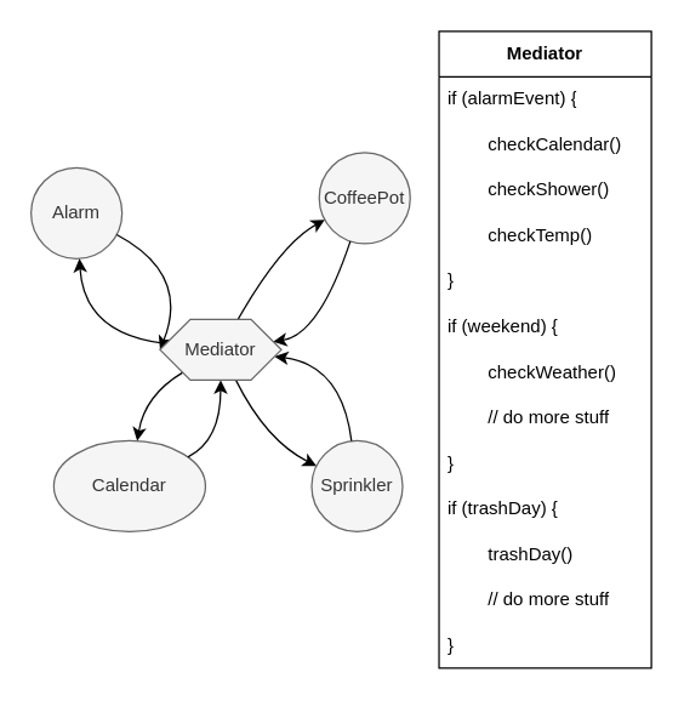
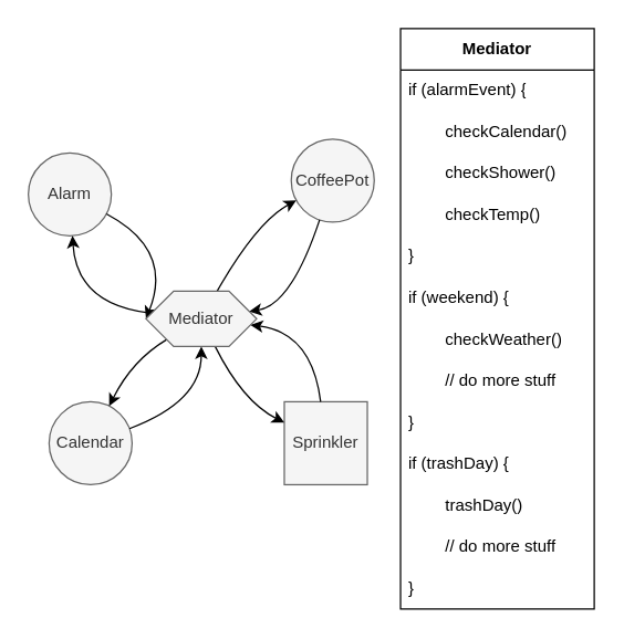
  <mxCell id="0" />
  <mxCell id="1" parent="0" />
  <mxCell id="2" value="Alarm" style="ellipse;whiteSpace=wrap;html=1;aspect=fixed;fillColor=#f5f5f5;fontColor=#333333;strokeColor=#666666;" parent="1" vertex="1"><mxGeometry x="20" y="110" width="60" height="60" as="geometry" /></mxCell>
- <mxCell id="3" value="Sprinkler" style="ellipse;whiteSpace=wrap;html=1;aspect=fixed;fillColor=#f5f5f5;fontColor=#333333;strokeColor=#666666;" parent="1" vertex="1"><mxGeometry x="205" y="290" width="60" height="60" as="geometry" /></mxCell>
- <mxCell id="4" value="Calendar" style="ellipse;whiteSpace=wrap;html=1;aspect=fixed;fillColor=#f5f5f5;fontColor=#333333;strokeColor=#666666;" parent="1" vertex="1"><mxGeometry x="35" y="290" width="100" height="60" as="geometry" /></mxCell>
+ <mxCell id="3" value="Sprinkler" style="whiteSpace=wrap;html=1;aspect=fixed;fillColor=#f5f5f5;fontColor=#333333;strokeColor=#666666;rounded=0;" parent="1" vertex="1"><mxGeometry x="205" y="290" width="60" height="60" as="geometry" /></mxCell>
+ <mxCell id="4" value="Calendar" style="ellipse;whiteSpace=wrap;html=1;aspect=fixed;fillColor=#f5f5f5;fontColor=#333333;strokeColor=#666666;" parent="1" vertex="1"><mxGeometry x="35" y="290" width="60" height="60" as="geometry" /></mxCell>
  <mxCell id="5" value="CoffeePot" style="ellipse;whiteSpace=wrap;html=1;aspect=fixed;fillColor=#f5f5f5;fontColor=#333333;strokeColor=#666666;" parent="1" vertex="1"><mxGeometry x="210" y="100" width="60" height="60" as="geometry" /></mxCell>
  <mxCell id="6" value="" style="endArrow=classic;html=1;curved=1;" parent="1" source="28" target="5" edge="1"><mxGeometry width="50" height="50" relative="1" as="geometry"><mxPoint x="-85" y="290" as="sourcePoint" /><mxPoint x="-35" y="240" as="targetPoint" /><Array as="points"><mxPoint x="185" y="160" /></Array></mxGeometry></mxCell>
  <mxCell id="7" value="" style="endArrow=classic;html=1;curved=1;" parent="1" source="28" target="3" edge="1"><mxGeometry width="50" height="50" relative="1" as="geometry"><mxPoint x="122.752" y="166.424" as="sourcePoint" /><mxPoint x="192.74" y="167.475" as="targetPoint" /><Array as="points"><mxPoint x="175" y="290" /></Array></mxGeometry></mxCell>
  <mxCell id="8" value="" style="endArrow=classic;html=1;curved=1;" parent="1" source="5" target="28" edge="1"><mxGeometry width="50" height="50" relative="1" as="geometry"><mxPoint x="132.752" y="176.424" as="sourcePoint" /><mxPoint x="202.74" y="177.475" as="targetPoint" /><Array as="points"><mxPoint x="210" y="220" /></Array></mxGeometry></mxCell>
  <mxCell id="9" value="" style="endArrow=classic;html=1;curved=1;" parent="1" source="4" target="28" edge="1"><mxGeometry width="50" height="50" relative="1" as="geometry"><mxPoint x="142.752" y="186.424" as="sourcePoint" /><mxPoint x="212.74" y="187.475" as="targetPoint" /><Array as="points"><mxPoint x="145" y="290" /></Array></mxGeometry></mxCell>
  <mxCell id="10" value="" style="endArrow=classic;html=1;curved=1;" parent="1" source="2" target="28" edge="1"><mxGeometry width="50" height="50" relative="1" as="geometry"><mxPoint x="152.752" y="196.424" as="sourcePoint" /><mxPoint x="222.74" y="197.475" as="targetPoint" /><Array as="points"><mxPoint x="125" y="180" /><mxPoint x="105" y="230" /></Array></mxGeometry></mxCell>
  <mxCell id="11" value="" style="endArrow=classic;html=1;curved=1;" parent="1" source="3" target="28" edge="1"><mxGeometry width="50" height="50" relative="1" as="geometry"><mxPoint x="162.752" y="206.424" as="sourcePoint" /><mxPoint x="232.74" y="207.475" as="targetPoint" /><Array as="points"><mxPoint x="225" y="240" /></Array></mxGeometry></mxCell>
  <mxCell id="12" value="" style="endArrow=classic;html=1;curved=1;" parent="1" source="28" target="2" edge="1"><mxGeometry width="50" height="50" relative="1" as="geometry"><mxPoint x="235.046" y="284.046" as="sourcePoint" /><mxPoint x="233.416" y="206.833" as="targetPoint" /><Array as="points"><mxPoint x="55" y="220" /></Array></mxGeometry></mxCell>
  <mxCell id="13" value="" style="endArrow=classic;html=1;curved=1;" parent="1" source="28" target="4" edge="1"><mxGeometry width="50" height="50" relative="1" as="geometry"><mxPoint x="245.046" y="294.046" as="sourcePoint" /><mxPoint x="243.416" y="216.833" as="targetPoint" /><Array as="points"><mxPoint x="95" y="260" /></Array></mxGeometry></mxCell>
  <mxCell id="14" value="Mediator" style="swimlane;fontStyle=1;childLayout=stackLayout;horizontal=1;startSize=30;horizontalStack=0;resizeParent=1;resizeParentMax=0;resizeLast=0;collapsible=1;marginBottom=0;whiteSpace=wrap;html=1;" parent="1" vertex="1"><mxGeometry x="289" y="20" width="140" height="420" as="geometry" /></mxCell>
  <mxCell id="15" value="if (alarmEvent) {" style="text;strokeColor=none;fillColor=none;align=left;verticalAlign=middle;spacingLeft=4;spacingRight=4;overflow=hidden;points=[[0,0.5],[1,0.5]];portConstraint=eastwest;rotatable=0;whiteSpace=wrap;html=1;" parent="14" vertex="1"><mxGeometry y="30" width="140" height="30" as="geometry" /></mxCell>
  <mxCell id="16" value="&lt;span style=&quot;white-space: pre;&quot;&gt;&#09;&lt;/span&gt;checkCalendar()" style="text;strokeColor=none;fillColor=none;align=left;verticalAlign=middle;spacingLeft=4;spacingRight=4;overflow=hidden;points=[[0,0.5],[1,0.5]];portConstraint=eastwest;rotatable=0;whiteSpace=wrap;html=1;" parent="14" vertex="1"><mxGeometry y="60" width="140" height="30" as="geometry" /></mxCell>
  <mxCell id="17" value="&lt;span style=&quot;white-space: pre;&quot;&gt;&#09;&lt;/span&gt;checkShower()" style="text;strokeColor=none;fillColor=none;align=left;verticalAlign=middle;spacingLeft=4;spacingRight=4;overflow=hidden;points=[[0,0.5],[1,0.5]];portConstraint=eastwest;rotatable=0;whiteSpace=wrap;html=1;" parent="14" vertex="1"><mxGeometry y="90" width="140" height="30" as="geometry" /></mxCell>
  <mxCell id="18" value="&lt;span style=&quot;white-space: pre;&quot;&gt;&#09;&lt;/span&gt;checkTemp()" style="text;strokeColor=none;fillColor=none;align=left;verticalAlign=middle;spacingLeft=4;spacingRight=4;overflow=hidden;points=[[0,0.5],[1,0.5]];portConstraint=eastwest;rotatable=0;whiteSpace=wrap;html=1;" parent="14" vertex="1"><mxGeometry y="120" width="140" height="30" as="geometry" /></mxCell>
  <mxCell id="19" value="}" style="text;strokeColor=none;fillColor=none;align=left;verticalAlign=middle;spacingLeft=4;spacingRight=4;overflow=hidden;points=[[0,0.5],[1,0.5]];portConstraint=eastwest;rotatable=0;whiteSpace=wrap;html=1;" vertex="1" parent="14"><mxGeometry y="150" width="140" height="30" as="geometry" /></mxCell>
  <mxCell id="20" value="if (weekend) {" style="text;strokeColor=none;fillColor=none;align=left;verticalAlign=middle;spacingLeft=4;spacingRight=4;overflow=hidden;points=[[0,0.5],[1,0.5]];portConstraint=eastwest;rotatable=0;whiteSpace=wrap;html=1;" vertex="1" parent="14"><mxGeometry y="180" width="140" height="30" as="geometry" /></mxCell>
  <mxCell id="21" value="&lt;span style=&quot;white-space: pre;&quot;&gt;&#09;&lt;/span&gt;checkWeather()" style="text;strokeColor=none;fillColor=none;align=left;verticalAlign=middle;spacingLeft=4;spacingRight=4;overflow=hidden;points=[[0,0.5],[1,0.5]];portConstraint=eastwest;rotatable=0;whiteSpace=wrap;html=1;" parent="14" vertex="1"><mxGeometry y="210" width="140" height="30" as="geometry" /></mxCell>
  <mxCell id="22" value="&lt;span style=&quot;white-space: pre;&quot;&gt;&#09;&lt;/span&gt;// do more stuff" style="text;strokeColor=none;fillColor=none;align=left;verticalAlign=middle;spacingLeft=4;spacingRight=4;overflow=hidden;points=[[0,0.5],[1,0.5]];portConstraint=eastwest;rotatable=0;whiteSpace=wrap;html=1;" parent="14" vertex="1"><mxGeometry y="240" width="140" height="30" as="geometry" /></mxCell>
  <mxCell id="23" value="}" style="text;strokeColor=none;fillColor=none;align=left;verticalAlign=middle;spacingLeft=4;spacingRight=4;overflow=hidden;points=[[0,0.5],[1,0.5]];portConstraint=eastwest;rotatable=0;whiteSpace=wrap;html=1;" parent="14" vertex="1"><mxGeometry y="270" width="140" height="30" as="geometry" /></mxCell>
  <mxCell id="24" value="if (trashDay) {" style="text;strokeColor=none;fillColor=none;align=left;verticalAlign=middle;spacingLeft=4;spacingRight=4;overflow=hidden;points=[[0,0.5],[1,0.5]];portConstraint=eastwest;rotatable=0;whiteSpace=wrap;html=1;" vertex="1" parent="14"><mxGeometry y="300" width="140" height="30" as="geometry" /></mxCell>
  <mxCell id="25" value="&lt;span style=&quot;white-space: pre;&quot;&gt;&#09;&lt;/span&gt;trashDay()" style="text;strokeColor=none;fillColor=none;align=left;verticalAlign=middle;spacingLeft=4;spacingRight=4;overflow=hidden;points=[[0,0.5],[1,0.5]];portConstraint=eastwest;rotatable=0;whiteSpace=wrap;html=1;" vertex="1" parent="14"><mxGeometry y="330" width="140" height="30" as="geometry" /></mxCell>
  <mxCell id="26" value="&lt;span style=&quot;white-space: pre;&quot;&gt;&#09;&lt;/span&gt;// do more stuff" style="text;strokeColor=none;fillColor=none;align=left;verticalAlign=middle;spacingLeft=4;spacingRight=4;overflow=hidden;points=[[0,0.5],[1,0.5]];portConstraint=eastwest;rotatable=0;whiteSpace=wrap;html=1;" vertex="1" parent="14"><mxGeometry y="360" width="140" height="30" as="geometry" /></mxCell>
  <mxCell id="27" value="}" style="text;strokeColor=none;fillColor=none;align=left;verticalAlign=middle;spacingLeft=4;spacingRight=4;overflow=hidden;points=[[0,0.5],[1,0.5]];portConstraint=eastwest;rotatable=0;whiteSpace=wrap;html=1;" vertex="1" parent="14"><mxGeometry y="390" width="140" height="30" as="geometry" /></mxCell>
  <mxCell id="28" value="Mediator" style="shape=hexagon;perimeter=hexagonPerimeter2;whiteSpace=wrap;html=1;fixedSize=1;fillColor=#f5f5f5;fontColor=#333333;strokeColor=#666666;" vertex="1" parent="1"><mxGeometry x="105" y="210" width="80" height="40" as="geometry" /></mxCell>
